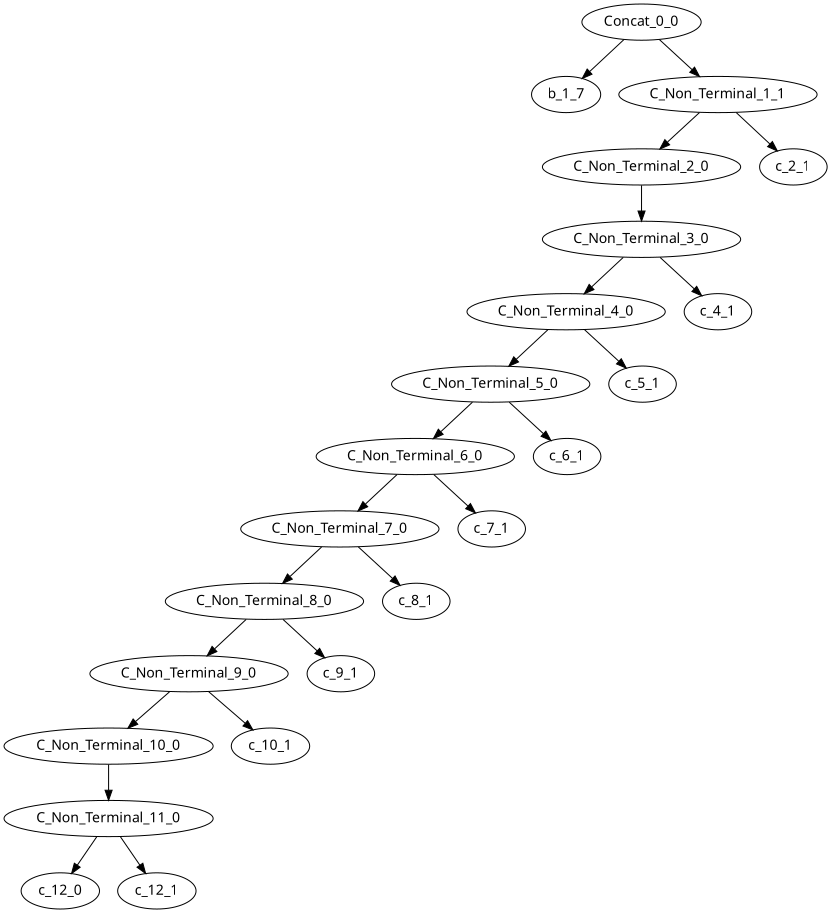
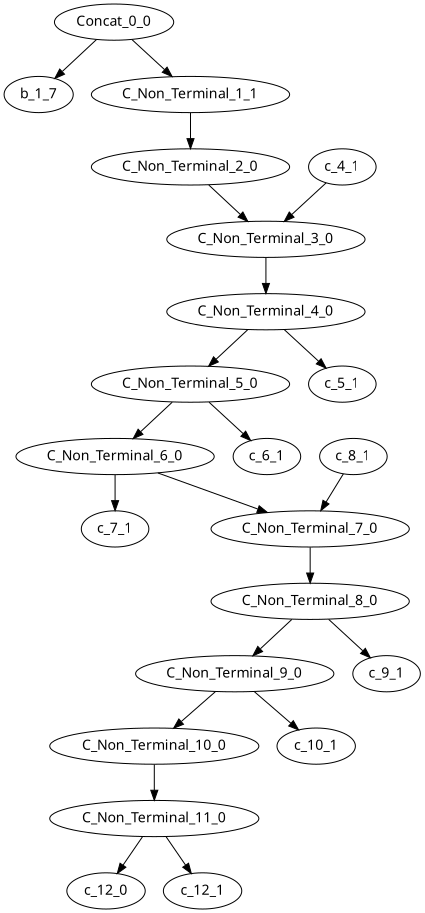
  digraph {
    fontname="Noto Sans"
    node [fontname="Noto Sans"]
    edge [fontname="Noto Sans"]
    n1 [label=b_1_7]
    Concat_0_0
    C_Non_Terminal_1_1
    C_Non_Terminal_2_0
-   c_2_1
    C_Non_Terminal_3_0
    C_Non_Terminal_4_0
    c_4_1
    C_Non_Terminal_5_0
    c_5_1
    C_Non_Terminal_6_0
    c_6_1
    C_Non_Terminal_7_0
    c_7_1
    C_Non_Terminal_8_0
    c_8_1
    C_Non_Terminal_9_0
    c_9_1
    C_Non_Terminal_10_0
    c_10_1
    C_Non_Terminal_11_0
    c_12_0
    c_12_1
    Concat_0_0 -> n1
    Concat_0_0 -> C_Non_Terminal_1_1
    C_Non_Terminal_1_1 -> C_Non_Terminal_2_0
-   C_Non_Terminal_1_1 -> c_2_1
    C_Non_Terminal_2_0 -> C_Non_Terminal_3_0
    C_Non_Terminal_3_0 -> C_Non_Terminal_4_0
-   C_Non_Terminal_3_0 -> c_4_1
+   c_4_1 -> C_Non_Terminal_3_0
    C_Non_Terminal_4_0 -> C_Non_Terminal_5_0
    C_Non_Terminal_4_0 -> c_5_1
    C_Non_Terminal_5_0 -> C_Non_Terminal_6_0
    C_Non_Terminal_5_0 -> c_6_1
    C_Non_Terminal_6_0 -> C_Non_Terminal_7_0
    C_Non_Terminal_6_0 -> c_7_1
    C_Non_Terminal_7_0 -> C_Non_Terminal_8_0
-   C_Non_Terminal_7_0 -> c_8_1
+   c_8_1 -> C_Non_Terminal_7_0
    C_Non_Terminal_8_0 -> C_Non_Terminal_9_0
    C_Non_Terminal_8_0 -> c_9_1
    C_Non_Terminal_9_0 -> C_Non_Terminal_10_0
    C_Non_Terminal_9_0 -> c_10_1
    C_Non_Terminal_10_0 -> C_Non_Terminal_11_0
    C_Non_Terminal_11_0 -> c_12_0
    C_Non_Terminal_11_0 -> c_12_1
  }
